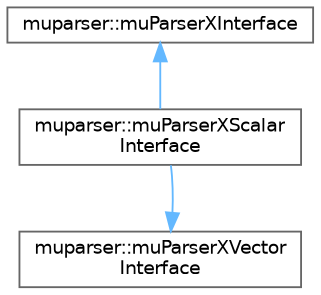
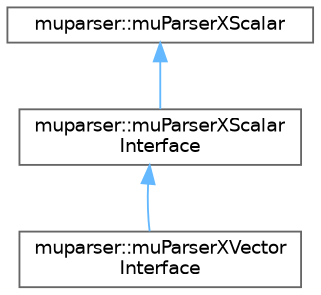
  digraph {
    rankdir=TB
    node [color=grey40 fillcolor=white fontname=Helvetica fontsize=10 shape=box style=filled]
    edge [color=steelblue1 dir=back fontname=Helvetica fontsize=10 labelfontname=Helvetica labelfontsize=10 style=solid]
-   n1 [height=0.2 label="muparser::muParserXInterface" width=0.4]
+   n1 [height=0.2 label="muparser::muParserXScalar" width=0.4]
    n2 [height=0.2 label="muparser::muParserXScalar\lInterface" width=0.4]
    n3 [height=0.2 label="muparser::muParserXVector\lInterface" width=0.4]
    n1 -> n2
-   n3 -> n2
+   n2 -> n3
  }
